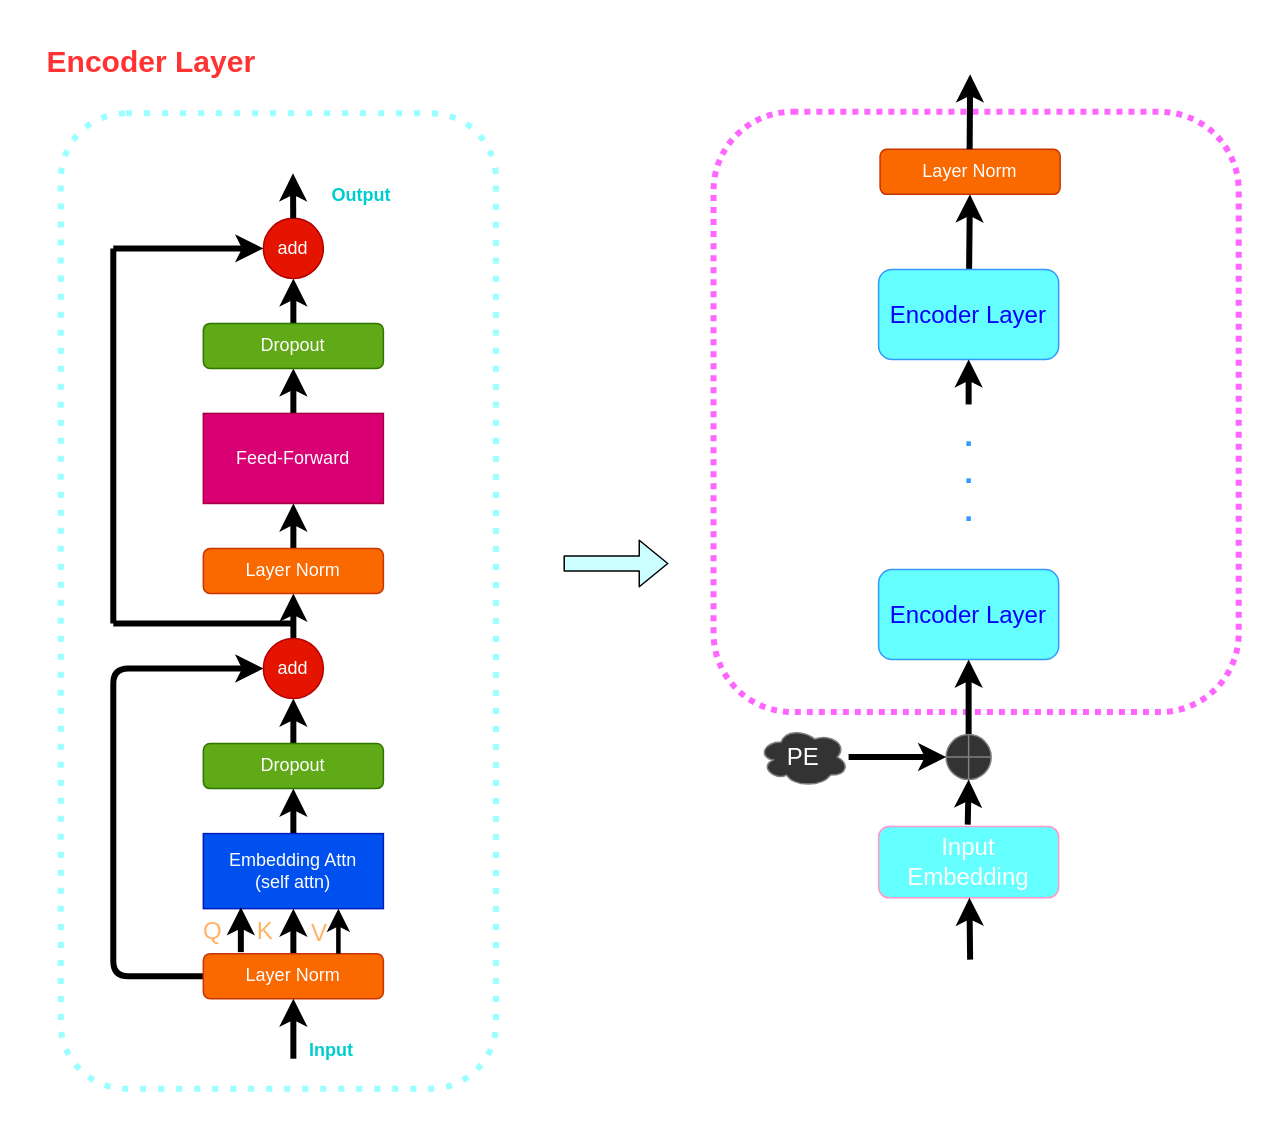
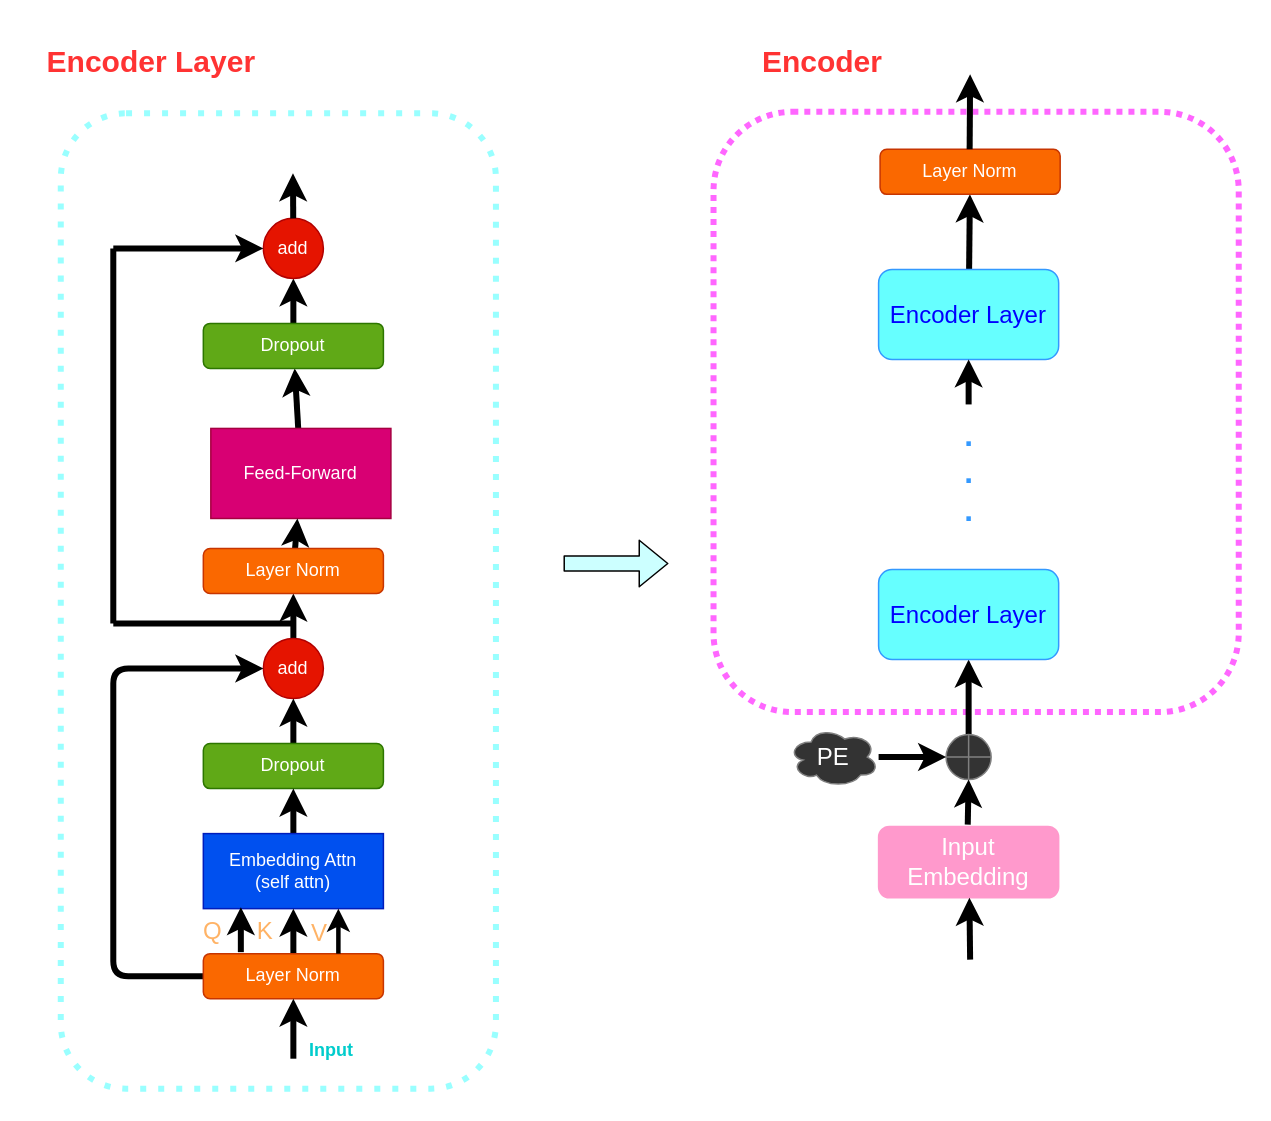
  <mxCell id="0" />
  <mxCell id="1" parent="0" />
  <mxCell id="2" value="" style="rounded=1;whiteSpace=wrap;html=1;labelBackgroundColor=none;fontColor=#00CCCC;fillColor=none;strokeColor=#99FFFF;strokeWidth=4;dashed=1;dashPattern=1 2;" parent="1" vertex="1"><mxGeometry x="40" y="75" width="290" height="650" as="geometry" /></mxCell>
  <mxCell id="3" value="" style="rounded=1;whiteSpace=wrap;html=1;labelBackgroundColor=none;fillStyle=auto;strokeColor=#FF66FF;strokeWidth=4;fontSize=21;fontColor=#3399FF;fillColor=none;gradientColor=none;dashed=1;dashPattern=1 1;" parent="1" vertex="1"><mxGeometry x="475" y="74" width="350" height="400" as="geometry" /></mxCell>
  <mxCell id="4" value="" style="edgeStyle=none;html=1;fontColor=#FFFFFF;strokeWidth=4;" parent="1" source="5" target="16" edge="1"><mxGeometry relative="1" as="geometry" /></mxCell>
  <mxCell id="5" value="add" style="ellipse;whiteSpace=wrap;html=1;aspect=fixed;fontColor=#ffffff;fillColor=#e51400;strokeColor=#B20000;" parent="1" vertex="1"><mxGeometry x="175" y="425" width="40" height="40" as="geometry" /></mxCell>
  <mxCell id="6" value="" style="edgeStyle=none;html=1;fontColor=#FFFFFF;strokeWidth=4;" parent="1" source="7" target="5" edge="1"><mxGeometry relative="1" as="geometry" /></mxCell>
  <mxCell id="7" value="Dropout" style="rounded=1;whiteSpace=wrap;html=1;fontColor=#ffffff;fillColor=#60a917;strokeColor=#2D7600;" parent="1" vertex="1"><mxGeometry x="135" y="495" width="120" height="30" as="geometry" /></mxCell>
  <mxCell id="8" value="" style="edgeStyle=none;html=1;fontColor=#FFFFFF;strokeWidth=4;" parent="1" source="9" target="7" edge="1"><mxGeometry relative="1" as="geometry" /></mxCell>
  <mxCell id="9" value="Embedding Attn&lt;br&gt;(self attn)" style="rounded=0;whiteSpace=wrap;html=1;fillColor=#0050ef;strokeColor=#001DBC;fontColor=#ffffff;" parent="1" vertex="1"><mxGeometry x="135" y="555" width="120" height="50" as="geometry" /></mxCell>
  <mxCell id="10" value="" style="edgeStyle=none;html=1;fontColor=#FFFFFF;strokeWidth=4;" parent="1" source="12" target="9" edge="1"><mxGeometry relative="1" as="geometry" /></mxCell>
  <mxCell id="11" style="edgeStyle=none;html=1;exitX=0;exitY=0.5;exitDx=0;exitDy=0;entryX=0;entryY=0.5;entryDx=0;entryDy=0;fontColor=#FFFFFF;strokeWidth=4;" parent="1" source="12" target="5" edge="1"><mxGeometry relative="1" as="geometry"><Array as="points"><mxPoint x="75" y="650" /><mxPoint x="75" y="445" /></Array></mxGeometry></mxCell>
  <mxCell id="12" value="&lt;font color=&quot;#ffffff&quot;&gt;Layer Norm&lt;/font&gt;" style="rounded=1;whiteSpace=wrap;html=1;fillColor=#fa6800;fontColor=#000000;strokeColor=#C73500;" parent="1" vertex="1"><mxGeometry x="135" y="635" width="120" height="30" as="geometry" /></mxCell>
  <mxCell id="13" value="" style="edgeStyle=none;html=1;fontColor=#FFFFFF;strokeWidth=4;" parent="1" source="14" target="18" edge="1"><mxGeometry relative="1" as="geometry" /></mxCell>
- <mxCell id="14" value="Feed-Forward" style="rounded=0;whiteSpace=wrap;html=1;fontColor=#ffffff;fillColor=#d80073;strokeColor=#A50040;" parent="1" vertex="1"><mxGeometry x="135" y="275" width="120" height="60" as="geometry" /></mxCell>
+ <mxCell id="14" value="Feed-Forward" style="rounded=0;whiteSpace=wrap;html=1;fontColor=#ffffff;fillColor=#d80073;strokeColor=#A50040;" parent="1" vertex="1"><mxGeometry x="140" y="285" width="120" height="60" as="geometry" /></mxCell>
  <mxCell id="15" value="" style="edgeStyle=none;html=1;fontColor=#FFFFFF;strokeWidth=4;" parent="1" source="16" target="14" edge="1"><mxGeometry relative="1" as="geometry" /></mxCell>
  <mxCell id="16" value="&lt;font color=&quot;#ffffff&quot;&gt;Layer Norm&lt;/font&gt;" style="rounded=1;whiteSpace=wrap;html=1;fillColor=#fa6800;fontColor=#000000;strokeColor=#C73500;" parent="1" vertex="1"><mxGeometry x="135" y="365" width="120" height="30" as="geometry" /></mxCell>
  <mxCell id="17" value="" style="edgeStyle=none;html=1;fontColor=#FFFFFF;strokeWidth=4;" parent="1" source="18" target="19" edge="1"><mxGeometry relative="1" as="geometry" /></mxCell>
  <mxCell id="18" value="Dropout" style="rounded=1;whiteSpace=wrap;html=1;fontColor=#ffffff;fillColor=#60a917;strokeColor=#2D7600;" parent="1" vertex="1"><mxGeometry x="135" y="215" width="120" height="30" as="geometry" /></mxCell>
  <mxCell id="19" value="add" style="ellipse;whiteSpace=wrap;html=1;aspect=fixed;fontColor=#ffffff;fillColor=#e51400;strokeColor=#B20000;" parent="1" vertex="1"><mxGeometry x="175" y="145" width="40" height="40" as="geometry" /></mxCell>
  <mxCell id="20" value="" style="endArrow=none;html=1;fontColor=#FFFFFF;strokeWidth=4;" parent="1" edge="1"><mxGeometry width="50" height="50" relative="1" as="geometry"><mxPoint x="75" y="415" as="sourcePoint" /><mxPoint x="195" y="415" as="targetPoint" /></mxGeometry></mxCell>
  <mxCell id="21" value="" style="endArrow=none;html=1;fontColor=#FFFFFF;strokeWidth=4;" parent="1" edge="1"><mxGeometry width="50" height="50" relative="1" as="geometry"><mxPoint x="75" y="415" as="sourcePoint" /><mxPoint x="75" y="165" as="targetPoint" /></mxGeometry></mxCell>
  <mxCell id="22" value="" style="endArrow=classic;html=1;fontColor=#FFFFFF;entryX=0;entryY=0.5;entryDx=0;entryDy=0;strokeWidth=4;" parent="1" target="19" edge="1"><mxGeometry width="50" height="50" relative="1" as="geometry"><mxPoint x="75" y="165" as="sourcePoint" /><mxPoint x="95" y="215" as="targetPoint" /></mxGeometry></mxCell>
  <mxCell id="23" value="" style="endArrow=classic;html=1;fontColor=#FFFFFF;strokeWidth=4;" parent="1" edge="1"><mxGeometry width="50" height="50" relative="1" as="geometry"><mxPoint x="195" y="705" as="sourcePoint" /><mxPoint x="195" y="665" as="targetPoint" /></mxGeometry></mxCell>
  <mxCell id="24" value="&lt;b style=&quot;&quot;&gt;&lt;font color=&quot;#00cccc&quot;&gt;Input&lt;/font&gt;&lt;/b&gt;" style="text;html=1;align=center;verticalAlign=middle;resizable=0;points=[];autosize=1;strokeColor=none;fillColor=none;fontColor=#FFFFFF;" parent="1" vertex="1"><mxGeometry x="195" y="685" width="50" height="30" as="geometry" /></mxCell>
  <mxCell id="25" value="" style="edgeStyle=none;html=1;fontColor=#FFFFFF;strokeWidth=3;" parent="1" edge="1"><mxGeometry relative="1" as="geometry"><mxPoint x="225" y="635" as="sourcePoint" /><mxPoint x="225" y="605" as="targetPoint" /></mxGeometry></mxCell>
  <mxCell id="26" value="" style="edgeStyle=none;html=1;fontColor=#FFFFFF;strokeWidth=4;" parent="1" edge="1"><mxGeometry relative="1" as="geometry"><mxPoint x="160" y="634" as="sourcePoint" /><mxPoint x="160" y="604" as="targetPoint" /></mxGeometry></mxCell>
  <mxCell id="27" value="" style="edgeStyle=none;html=1;fontColor=#FFFFFF;strokeWidth=4;" parent="1" edge="1"><mxGeometry relative="1" as="geometry"><mxPoint x="194.915" y="145" as="sourcePoint" /><mxPoint x="194.744" y="114.998" as="targetPoint" /></mxGeometry></mxCell>
- <mxCell id="28" value="&lt;font color=&quot;#00cccc&quot;&gt;&lt;b&gt;Output&lt;/b&gt;&lt;/font&gt;" style="text;html=1;align=center;verticalAlign=middle;resizable=0;points=[];autosize=1;strokeColor=none;fillColor=none;fontColor=#FFFFFF;" parent="1" vertex="1"><mxGeometry x="210" y="115" width="60" height="30" as="geometry" /></mxCell>
  <mxCell id="29" value="&lt;b&gt;&lt;font color=&quot;#ff3333&quot; style=&quot;font-size: 20px;&quot;&gt;Encoder Layer&lt;/font&gt;&lt;/b&gt;" style="text;html=1;align=center;verticalAlign=middle;resizable=0;points=[];autosize=1;strokeColor=none;fillColor=none;fontColor=#00CCCC;" parent="1" vertex="1"><mxGeometry x="20" y="20" width="160" height="40" as="geometry" /></mxCell>
  <mxCell id="30" value="" style="edgeStyle=none;html=1;fontSize=16;fontColor=#0000FF;strokeWidth=4;" parent="1" source="31" target="36" edge="1"><mxGeometry relative="1" as="geometry" /></mxCell>
  <mxCell id="31" value="" style="shape=orEllipse;perimeter=ellipsePerimeter;whiteSpace=wrap;html=1;backgroundOutline=1;labelBackgroundColor=none;fillStyle=auto;strokeColor=#808080;strokeWidth=1;fontSize=16;fontColor=#FFFFFF;fillColor=#333333;gradientColor=none;" parent="1" vertex="1"><mxGeometry x="630" y="489" width="30" height="30" as="geometry" /></mxCell>
  <mxCell id="32" value="" style="edgeStyle=none;html=1;fontSize=16;fontColor=#FFFFFF;strokeWidth=4;" parent="1" source="33" target="31" edge="1"><mxGeometry relative="1" as="geometry" /></mxCell>
- <mxCell id="33" value="PE" style="ellipse;shape=cloud;whiteSpace=wrap;html=1;labelBackgroundColor=none;fillStyle=auto;strokeColor=#808080;strokeWidth=1;fontSize=16;fontColor=#FFFFFF;fillColor=#333333;gradientColor=none;" parent="1" vertex="1"><mxGeometry x="505" y="484" width="60" height="40" as="geometry" /></mxCell>
- <mxCell id="34" value="&lt;font color=&quot;#ffffff&quot;&gt;Input Embedding&lt;/font&gt;" style="rounded=1;whiteSpace=wrap;html=1;labelBackgroundColor=none;strokeColor=#FF99CC;strokeWidth=1;fontSize=16;fontColor=#FF3333;fillColor=#66ffff;fillStyle=auto;" parent="1" vertex="1"><mxGeometry x="585" y="550.25" width="120" height="47.5" as="geometry" /></mxCell>
+ <mxCell id="33" value="PE" style="ellipse;shape=cloud;whiteSpace=wrap;html=1;labelBackgroundColor=none;fillStyle=auto;strokeColor=#808080;strokeWidth=1;fontSize=16;fontColor=#FFFFFF;fillColor=#333333;gradientColor=none;" parent="1" vertex="1"><mxGeometry x="525" y="484" width="60" height="40" as="geometry" /></mxCell>
+ <mxCell id="34" value="&lt;font color=&quot;#ffffff&quot;&gt;Input Embedding&lt;/font&gt;" style="rounded=1;whiteSpace=wrap;html=1;labelBackgroundColor=none;strokeColor=#FF99CC;strokeWidth=1;fontSize=16;fontColor=#FF3333;fillColor=#FF99CC;fillStyle=auto;" parent="1" vertex="1"><mxGeometry x="585" y="550.25" width="120" height="47.5" as="geometry" /></mxCell>
  <mxCell id="35" value="" style="endArrow=classic;html=1;fontSize=16;fontColor=#FFFFFF;entryX=0.5;entryY=1;entryDx=0;entryDy=0;strokeWidth=4;" parent="1" target="31" edge="1"><mxGeometry width="50" height="50" relative="1" as="geometry"><mxPoint x="644.41" y="549" as="sourcePoint" /><mxPoint x="644.41" y="489" as="targetPoint" /></mxGeometry></mxCell>
  <mxCell id="36" value="&lt;font color=&quot;#0000ff&quot;&gt;Encoder Layer&lt;/font&gt;" style="rounded=1;whiteSpace=wrap;html=1;labelBackgroundColor=none;fillStyle=auto;strokeColor=#3399FF;strokeWidth=1;fontSize=16;fontColor=#FFFFFF;fillColor=#66FFFF;gradientColor=none;" parent="1" vertex="1"><mxGeometry x="585" y="379" width="120" height="60" as="geometry" /></mxCell>
  <mxCell id="37" value="" style="edgeStyle=none;html=1;fontSize=21;fontColor=#3399FF;strokeWidth=4;" parent="1" source="38" target="41" edge="1"><mxGeometry relative="1" as="geometry" /></mxCell>
  <mxCell id="38" value="&lt;font color=&quot;#0000ff&quot;&gt;Encoder Layer&lt;/font&gt;" style="rounded=1;whiteSpace=wrap;html=1;labelBackgroundColor=none;fillStyle=auto;strokeColor=#3399FF;strokeWidth=1;fontSize=16;fontColor=#FFFFFF;fillColor=#66FFFF;gradientColor=none;" parent="1" vertex="1"><mxGeometry x="585" y="179" width="120" height="60" as="geometry" /></mxCell>
  <mxCell id="39" value="&lt;font color=&quot;#3399ff&quot; style=&quot;font-size: 21px;&quot;&gt;&lt;b style=&quot;&quot;&gt;.&lt;br&gt;.&lt;br&gt;.&lt;/b&gt;&lt;/font&gt;" style="text;html=1;align=center;verticalAlign=middle;resizable=0;points=[];autosize=1;strokeColor=none;fillColor=none;fontSize=16;fontColor=#0000FF;" parent="1" vertex="1"><mxGeometry x="630" y="269" width="30" height="90" as="geometry" /></mxCell>
  <mxCell id="40" value="" style="endArrow=classic;html=1;fontSize=21;fontColor=#3399FF;entryX=0.5;entryY=1;entryDx=0;entryDy=0;strokeWidth=4;" parent="1" source="39" target="38" edge="1"><mxGeometry width="50" height="50" relative="1" as="geometry"><mxPoint x="602" y="289" as="sourcePoint" /><mxPoint x="652" y="239" as="targetPoint" /></mxGeometry></mxCell>
  <mxCell id="41" value="&lt;font color=&quot;#ffffff&quot;&gt;Layer Norm&lt;/font&gt;" style="rounded=1;whiteSpace=wrap;html=1;fillColor=#fa6800;fontColor=#000000;strokeColor=#C73500;" parent="1" vertex="1"><mxGeometry x="586" y="99" width="120" height="30" as="geometry" /></mxCell>
  <mxCell id="42" value="" style="endArrow=classic;html=1;fontSize=21;fontColor=#3399FF;strokeWidth=4;" parent="1" edge="1"><mxGeometry width="50" height="50" relative="1" as="geometry"><mxPoint x="645.67" y="99" as="sourcePoint" /><mxPoint x="646" y="49" as="targetPoint" /></mxGeometry></mxCell>
  <mxCell id="43" value="" style="endArrow=classic;html=1;fontSize=21;fontColor=#3399FF;strokeWidth=4;" parent="1" edge="1"><mxGeometry width="50" height="50" relative="1" as="geometry"><mxPoint x="646" y="639" as="sourcePoint" /><mxPoint x="645.52" y="597.75" as="targetPoint" /></mxGeometry></mxCell>
+ <mxCell id="44" value="&lt;b&gt;&lt;font color=&quot;#ff3333&quot; style=&quot;font-size: 20px;&quot;&gt;Encoder&amp;nbsp;&lt;/font&gt;&lt;/b&gt;" style="text;html=1;align=center;verticalAlign=middle;resizable=0;points=[];autosize=1;strokeColor=none;fillColor=none;fontColor=#00CCCC;strokeWidth=0;" parent="1" vertex="1"><mxGeometry x="495" y="20" width="110" height="40" as="geometry" /></mxCell>
  <mxCell id="45" value="" style="shape=flexArrow;endArrow=classic;html=1;fontSize=20;fontColor=#3399FF;fillColor=#CCFFFF;" parent="1" edge="1"><mxGeometry width="50" height="50" relative="1" as="geometry"><mxPoint x="375" y="375" as="sourcePoint" /><mxPoint x="445" y="375" as="targetPoint" /></mxGeometry></mxCell>
  <mxCell id="46" value="&lt;font style=&quot;font-size: 16px;&quot; color=&quot;#ffb366&quot;&gt;Q&lt;/font&gt;" style="text;html=1;align=center;verticalAlign=middle;resizable=0;points=[];autosize=1;strokeColor=none;fillColor=none;fontSize=20;fontColor=#3399FF;" parent="1" vertex="1"><mxGeometry x="121" y="598" width="40" height="40" as="geometry" /></mxCell>
  <mxCell id="47" value="&lt;font style=&quot;font-size: 16px;&quot; color=&quot;#ffb366&quot;&gt;K&lt;/font&gt;" style="text;html=1;align=center;verticalAlign=middle;resizable=0;points=[];autosize=1;strokeColor=none;fillColor=none;fontSize=20;fontColor=#3399FF;" parent="1" vertex="1"><mxGeometry x="161" y="598" width="30" height="40" as="geometry" /></mxCell>
  <mxCell id="48" value="&lt;font style=&quot;font-size: 16px;&quot; color=&quot;#ffb366&quot;&gt;V&lt;/font&gt;" style="text;html=1;align=center;verticalAlign=middle;resizable=0;points=[];autosize=1;strokeColor=none;fillColor=none;fontSize=20;fontColor=#3399FF;" parent="1" vertex="1"><mxGeometry x="197" y="599" width="30" height="40" as="geometry" /></mxCell>
